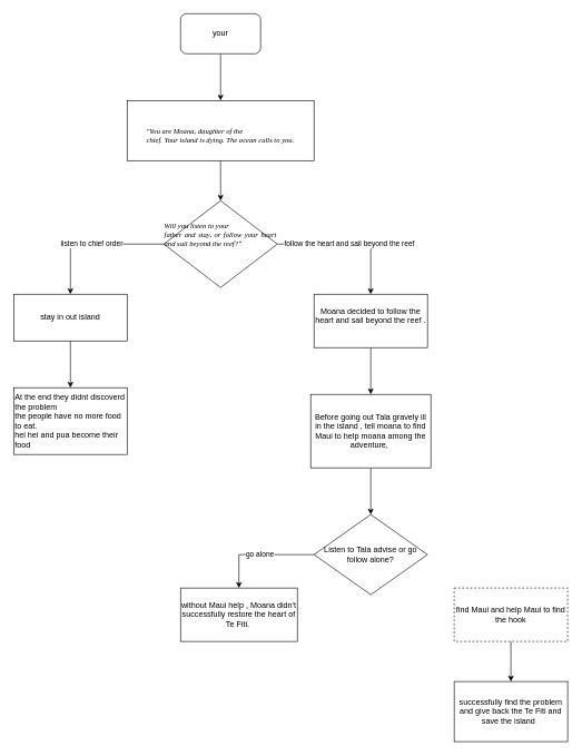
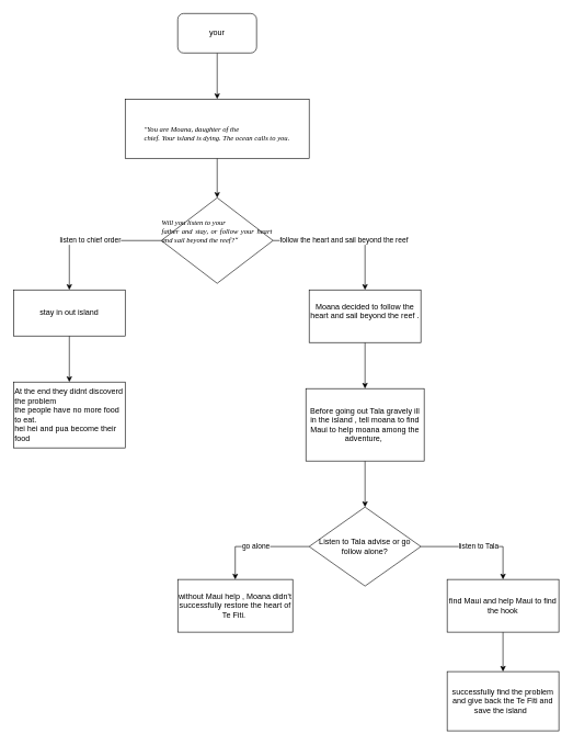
  <mxCell id="0" />
  <mxCell id="1" parent="0" />
  <mxCell id="2" style="edgeStyle=orthogonalEdgeStyle;rounded=0;orthogonalLoop=1;jettySize=auto;html=1;entryX=0.5;entryY=0;entryDx=0;entryDy=0;" edge="1" parent="1" source="3" target="8"><mxGeometry relative="1" as="geometry" /></mxCell>
  <mxCell id="3" value="&lt;div style=&quot;text-align: justify;&quot;&gt;&lt;span style=&quot;font-size: 11px;&quot;&gt;&lt;br&gt;&lt;/span&gt;&lt;/div&gt;&lt;font style=&quot;&quot;&gt;&lt;div style=&quot;text-align: justify; font-size: 11px;&quot;&gt;&lt;span style=&quot;color: light-dark(black, rgb(237, 237, 237)); font-family: Calibri; font-style: italic; background-color: transparent;&quot;&gt;&quot;You are Moana, daughter of the&lt;/span&gt;&lt;/div&gt;&lt;span style=&quot;font-size: 11px; font-family: Calibri; color: black; font-style: italic;&quot;&gt;&lt;div style=&quot;text-align: justify;&quot;&gt;&lt;span style=&quot;color: light-dark(black, rgb(237, 237, 237)); background-color: transparent;&quot;&gt;chief. Your island is dying. The ocean calls to you.&lt;/span&gt;&lt;/div&gt;&lt;/span&gt;&lt;/font&gt;" style="rounded=0;whiteSpace=wrap;html=1;" vertex="1" parent="1"><mxGeometry x="190" y="150" width="280" height="90" as="geometry" /></mxCell>
  <mxCell id="4" style="edgeStyle=orthogonalEdgeStyle;rounded=0;orthogonalLoop=1;jettySize=auto;html=1;entryX=0.5;entryY=0;entryDx=0;entryDy=0;" edge="1" parent="1" source="5" target="3"><mxGeometry relative="1" as="geometry" /></mxCell>
  <mxCell id="5" value="your" style="rounded=1;whiteSpace=wrap;html=1;" vertex="1" parent="1"><mxGeometry x="270" y="20" width="120" height="60" as="geometry" /></mxCell>
  <mxCell id="6" value="listen to chief order" style="edgeStyle=orthogonalEdgeStyle;rounded=0;orthogonalLoop=1;jettySize=auto;html=1;entryX=0.5;entryY=0;entryDx=0;entryDy=0;" edge="1" parent="1" source="8" target="10"><mxGeometry relative="1" as="geometry" /></mxCell>
  <mxCell id="7" value="follow the heart and sail beyond the reef" style="edgeStyle=orthogonalEdgeStyle;rounded=0;orthogonalLoop=1;jettySize=auto;html=1;entryX=0.5;entryY=0;entryDx=0;entryDy=0;" edge="1" parent="1" source="8" target="13"><mxGeometry relative="1" as="geometry" /></mxCell>
  <mxCell id="8" value="&#10;&lt;font style=&quot;forced-color-adjust: none;&quot;&gt;&lt;span style=&quot;forced-color-adjust: none; font-size: 11px; font-family: Calibri; color: light-dark(black, rgb(237, 237, 237)); font-style: italic;&quot; data-mx-given-colors=&quot;{&amp;quot;color&amp;quot;:&amp;quot;black&amp;quot;}&quot;&gt;&lt;div style=&quot;forced-color-adjust: none; text-align: justify;&quot;&gt;&lt;span style=&quot;forced-color-adjust: none; color: light-dark(black, rgb(237, 237, 237)); background-color: transparent;&quot;&gt;Will you listen to your&lt;/span&gt;&lt;/div&gt;&lt;div style=&quot;forced-color-adjust: none; text-align: justify;&quot;&gt;&lt;span style=&quot;forced-color-adjust: none; color: light-dark(black, rgb(237, 237, 237)); background-color: transparent;&quot;&gt;father and stay, or follow your heart and sail beyond the reef?“&lt;/span&gt;&lt;/div&gt;&lt;/span&gt;&lt;/font&gt;&lt;div style=&quot;forced-color-adjust: none; text-align: justify;&quot;&gt;&lt;br style=&quot;forced-color-adjust: none; color: rgb(0, 0, 0); font-family: Helvetica; font-size: 12px; font-style: normal; font-variant-ligatures: normal; font-variant-caps: normal; font-weight: 400; letter-spacing: normal; orphans: 2; text-align: justify; text-indent: 0px; text-transform: none; widows: 2; word-spacing: 0px; -webkit-text-stroke-width: 0px; white-space: normal; background-color: rgb(236, 236, 236); text-decoration-thickness: initial; text-decoration-style: initial; text-decoration-color: initial;&quot;&gt;&#10;&#10;&lt;/div&gt;" style="rhombus;whiteSpace=wrap;html=1;" vertex="1" parent="1"><mxGeometry x="245" y="300" width="170" height="130" as="geometry" /></mxCell>
  <mxCell id="9" style="edgeStyle=orthogonalEdgeStyle;rounded=0;orthogonalLoop=1;jettySize=auto;html=1;entryX=0.5;entryY=0;entryDx=0;entryDy=0;" edge="1" parent="1" source="10" target="11"><mxGeometry relative="1" as="geometry" /></mxCell>
  <mxCell id="10" value="stay in out island" style="rounded=0;whiteSpace=wrap;html=1;" vertex="1" parent="1"><mxGeometry x="20" y="440" width="170" height="70" as="geometry" /></mxCell>
  <mxCell id="11" value="&lt;div&gt;At the end they didnt discoverd the problem&lt;/div&gt;the people have no more food to eat.&lt;div&gt;&lt;div&gt;&lt;div&gt;hei hei and pua become their food&lt;/div&gt;&lt;/div&gt;&lt;/div&gt;" style="rounded=0;whiteSpace=wrap;html=1;align=left;" vertex="1" parent="1"><mxGeometry x="20" y="580" width="170" height="100" as="geometry" /></mxCell>
  <mxCell id="12" style="edgeStyle=orthogonalEdgeStyle;rounded=0;orthogonalLoop=1;jettySize=auto;html=1;exitX=0.5;exitY=1;exitDx=0;exitDy=0;entryX=0.5;entryY=0;entryDx=0;entryDy=0;" edge="1" parent="1" source="13" target="15"><mxGeometry relative="1" as="geometry" /></mxCell>
  <mxCell id="13" value="Moana decided to follow the heart and sail beyond the reef .&lt;div&gt;&lt;br&gt;&lt;/div&gt;" style="rounded=0;whiteSpace=wrap;html=1;" vertex="1" parent="1"><mxGeometry x="470" y="440" width="170" height="80" as="geometry" /></mxCell>
  <mxCell id="14" style="edgeStyle=orthogonalEdgeStyle;rounded=0;orthogonalLoop=1;jettySize=auto;html=1;entryX=0.5;entryY=0;entryDx=0;entryDy=0;" edge="1" parent="1" source="15" target="18"><mxGeometry relative="1" as="geometry" /></mxCell>
  <mxCell id="15" value="Before going out Tala gravely ill in the island , tell moana to find Maui to help moana among the adventure,&amp;nbsp;" style="rounded=0;whiteSpace=wrap;html=1;" vertex="1" parent="1"><mxGeometry x="465" y="590" width="180" height="110" as="geometry" /></mxCell>
  <mxCell id="16" value="go alone" style="edgeStyle=orthogonalEdgeStyle;rounded=0;orthogonalLoop=1;jettySize=auto;html=1;exitX=0;exitY=0.5;exitDx=0;exitDy=0;entryX=0.5;entryY=0;entryDx=0;entryDy=0;" edge="1" parent="1" source="18" target="19"><mxGeometry relative="1" as="geometry" /></mxCell>
+ <mxCell id="17" value="listen to Tala" style="edgeStyle=orthogonalEdgeStyle;rounded=0;orthogonalLoop=1;jettySize=auto;html=1;exitX=1;exitY=0.5;exitDx=0;exitDy=0;entryX=0.5;entryY=0;entryDx=0;entryDy=0;" edge="1" parent="1" source="18" target="21"><mxGeometry relative="1" as="geometry" /></mxCell>
  <mxCell id="18" value="Listen to Tala advise or go follow alone?" style="rhombus;whiteSpace=wrap;html=1;" vertex="1" parent="1"><mxGeometry x="470" y="770" width="170" height="120" as="geometry" /></mxCell>
  <mxCell id="19" value="without Maui help , Moana didn't successfully restore the heart of Te Fiti.&amp;nbsp;" style="rounded=0;whiteSpace=wrap;html=1;" vertex="1" parent="1"><mxGeometry x="270" y="880" width="175" height="80" as="geometry" /></mxCell>
  <mxCell id="20" style="edgeStyle=orthogonalEdgeStyle;rounded=0;orthogonalLoop=1;jettySize=auto;html=1;entryX=0.5;entryY=0;entryDx=0;entryDy=0;" edge="1" parent="1" source="21" target="22"><mxGeometry relative="1" as="geometry" /></mxCell>
- <mxCell id="21" value="find Maui and help Maui to find the hook" style="rounded=0;whiteSpace=wrap;html=1;dashed=1;" vertex="1" parent="1"><mxGeometry x="680" y="880" width="170" height="80" as="geometry" /></mxCell>
+ <mxCell id="21" value="find Maui and help Maui to find the hook" style="rounded=0;whiteSpace=wrap;html=1;" vertex="1" parent="1"><mxGeometry x="680" y="880" width="170" height="80" as="geometry" /></mxCell>
  <mxCell id="22" value="successfully find the problem and give back the Te Fiti and save the island&amp;nbsp;&amp;nbsp;" style="rounded=0;whiteSpace=wrap;html=1;" vertex="1" parent="1"><mxGeometry x="680" y="1020" width="170" height="90" as="geometry" /></mxCell>
